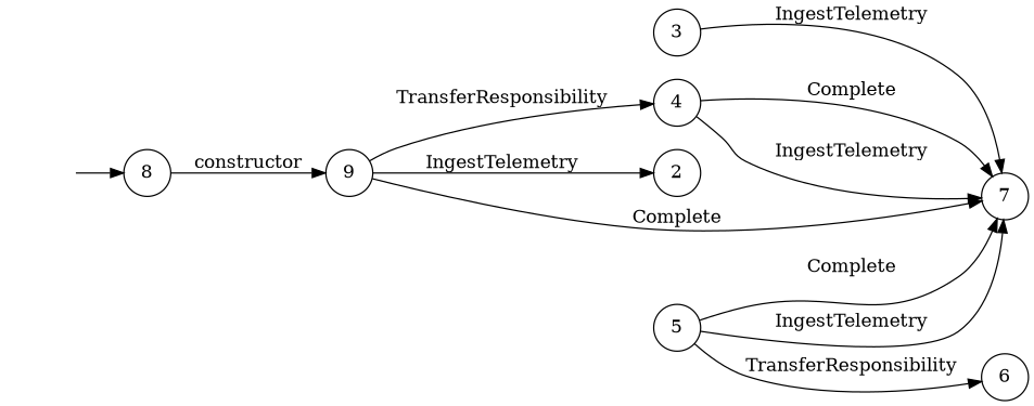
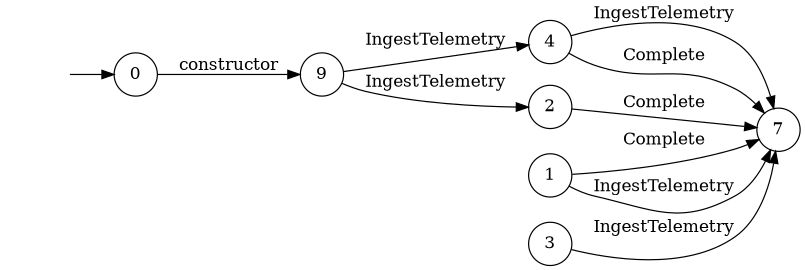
  digraph {
    rankdir=LR
    node [shape=circle]
    "" [shape=plaintext]
-   n2 [label=8]
+   n2 [label=0]
    n3 [label=9]
    n4 [label=4]
    n5 [label=7]
-   n6 [label=5]
-   n7 [label=6]
+   n6 [label=1]
    n8 [label=3]
    n9 [label=2]
    "" -> n2
    n2 -> n3 [label=constructor]
-   n3 -> n4 [label=TransferResponsibility]
-   n3 -> n5 [label=Complete]
+   n3 -> n4 [label=IngestTelemetry]
+   n9 -> n5 [label=Complete]
    n3 -> n9 [label=IngestTelemetry]
    n4 -> n5 [label=IngestTelemetry]
    n4 -> n5 [label=Complete]
    n6 -> n5 [label=Complete]
    n6 -> n5 [label=IngestTelemetry]
-   n6 -> n7 [label=TransferResponsibility]
    n8 -> n5 [label=IngestTelemetry]
  }
